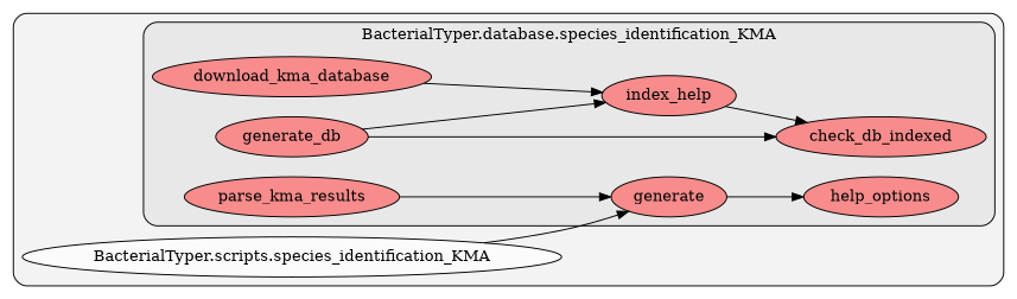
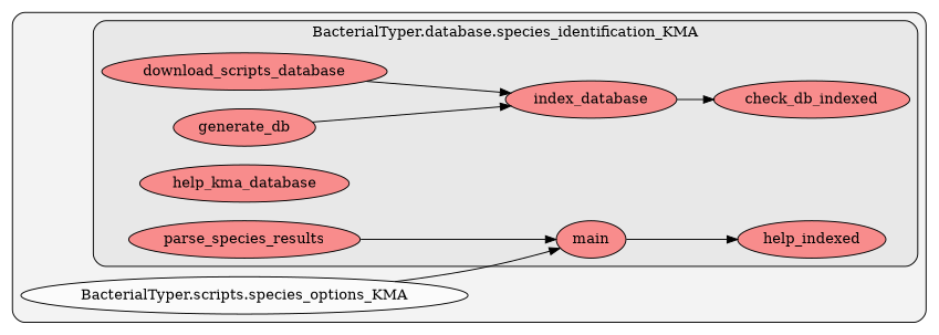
  digraph {
    clusterrank=local
    fontname="DejaVu Serif"
    rankdir=LR
    node [fillcolor="#ff6565b2" fontcolor="#000000" fontname="DejaVu Serif" group=0 style=filled]
    edge [color="#000000" fontname="DejaVu Serif" style=solid]
    n1 [label=check_db_indexed]
-   n2 [label=download_kma_database]
+   n2 [label=download_scripts_database]
    n3 [label=generate_db]
-   n5 [label=help_options]
-   n6 [label=index_help]
-   n7 [label=generate]
-   n8 [label=parse_kma_results]
-   n9 [fillcolor="#ffffffb2" label="BacterialTyper.scripts.species_identification_KMA"]
+   n4 [label=help_kma_database]
+   n5 [label=help_indexed]
+   n6 [label=index_database]
+   n7 [label=main]
+   n8 [label=parse_species_results]
+   n9 [fillcolor="#ffffffb2" label="BacterialTyper.scripts.species_options_KMA"]
    subgraph cluster_1 {
      fillcolor="#80808018"
      style="filled,rounded"
      n9
      subgraph cluster_2 {
        fillcolor="#80808018"
        label="BacterialTyper.database.species_identification_KMA"
        style="filled,rounded"
        n1
        n2
        n3
+       n4
        n5
        n6
        n7
        n8
      }
    }
    n2 -> n6
-   n3 -> n1
    n3 -> n6
    n6 -> n1
    n7 -> n5
    n8 -> n7
    n9 -> n7
  }
